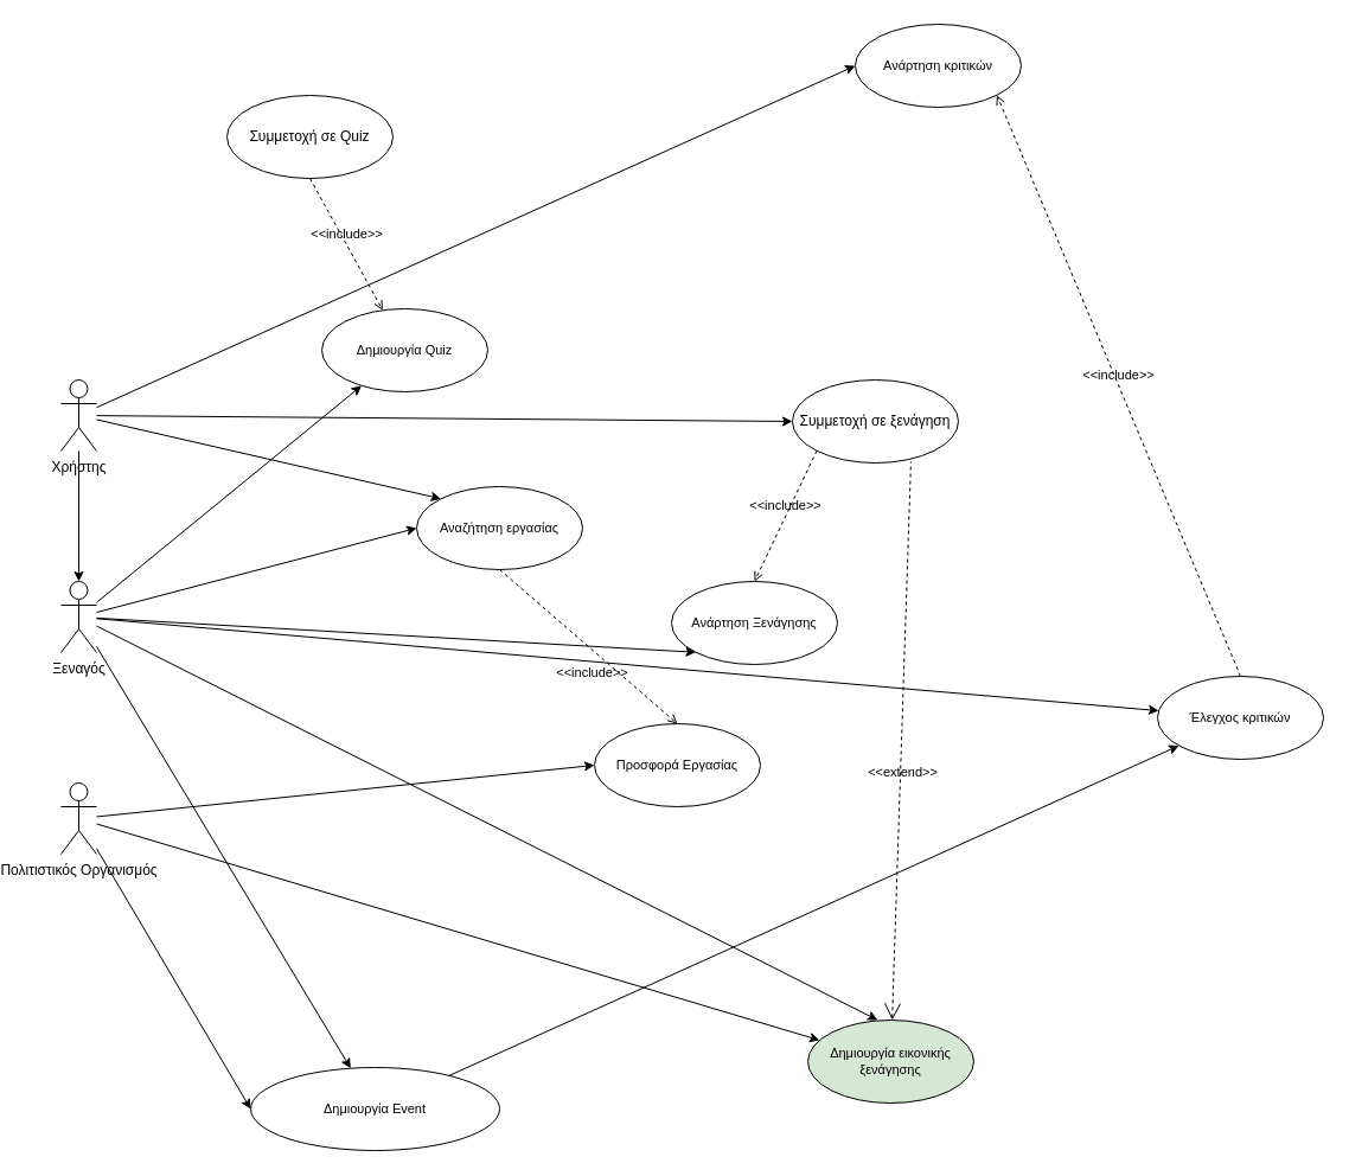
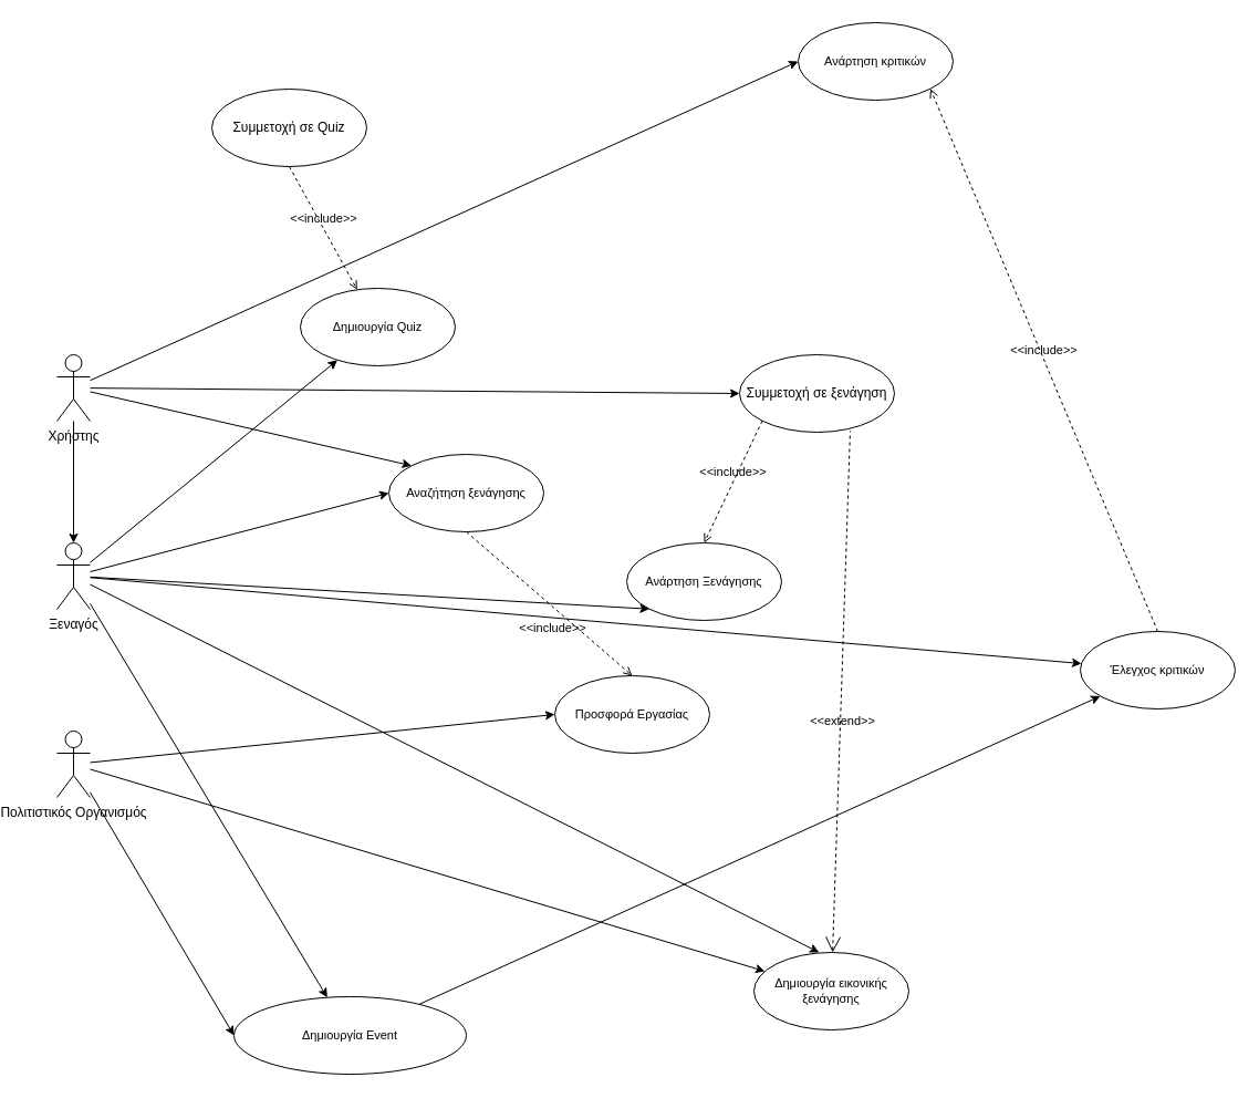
  <mxCell id="0" />
  <mxCell id="1" parent="0" />
  <mxCell id="2" style="rounded=0;orthogonalLoop=1;jettySize=auto;html=1;entryX=0;entryY=0.5;entryDx=0;entryDy=0;" edge="1" parent="1" source="6" target="18"><mxGeometry relative="1" as="geometry" /></mxCell>
  <mxCell id="3" style="rounded=0;orthogonalLoop=1;jettySize=auto;html=1;" edge="1" parent="1" source="6" target="13"><mxGeometry relative="1" as="geometry" /></mxCell>
  <mxCell id="4" style="edgeStyle=none;shape=connector;rounded=0;orthogonalLoop=1;jettySize=auto;html=1;entryX=0;entryY=0;entryDx=0;entryDy=0;labelBackgroundColor=default;strokeColor=default;fontFamily=Helvetica;fontSize=11;fontColor=default;endArrow=classic;" edge="1" parent="1" source="6" target="20"><mxGeometry relative="1" as="geometry" /></mxCell>
  <mxCell id="5" style="edgeStyle=none;shape=connector;rounded=0;orthogonalLoop=1;jettySize=auto;html=1;entryX=0;entryY=0.5;entryDx=0;entryDy=0;labelBackgroundColor=default;strokeColor=default;fontFamily=Helvetica;fontSize=11;fontColor=default;endArrow=classic;" edge="1" parent="1" source="6" target="21"><mxGeometry relative="1" as="geometry" /></mxCell>
  <mxCell id="6" value="Χρήστης" style="shape=umlActor;verticalLabelPosition=bottom;verticalAlign=top;html=1;outlineConnect=0;" vertex="1" parent="1"><mxGeometry x="20" y="320" width="30" height="60" as="geometry" /></mxCell>
  <mxCell id="7" style="edgeStyle=none;shape=connector;rounded=0;orthogonalLoop=1;jettySize=auto;html=1;entryX=0;entryY=0.5;entryDx=0;entryDy=0;labelBackgroundColor=default;strokeColor=default;fontFamily=Helvetica;fontSize=11;fontColor=default;endArrow=classic;" edge="1" parent="1" source="13" target="20"><mxGeometry relative="1" as="geometry" /></mxCell>
  <mxCell id="8" style="edgeStyle=none;shape=connector;rounded=0;orthogonalLoop=1;jettySize=auto;html=1;entryX=0.421;entryY=0;entryDx=0;entryDy=0;labelBackgroundColor=default;strokeColor=default;fontFamily=Helvetica;fontSize=11;fontColor=default;endArrow=classic;entryPerimeter=0;" edge="1" parent="1" source="13" target="22"><mxGeometry relative="1" as="geometry" /></mxCell>
  <mxCell id="9" style="edgeStyle=none;shape=connector;rounded=0;orthogonalLoop=1;jettySize=auto;html=1;labelBackgroundColor=default;strokeColor=default;fontFamily=Helvetica;fontSize=11;fontColor=default;endArrow=classic;" edge="1" parent="1" source="13" target="25"><mxGeometry relative="1" as="geometry" /></mxCell>
  <mxCell id="10" style="edgeStyle=none;shape=connector;rounded=0;orthogonalLoop=1;jettySize=auto;html=1;labelBackgroundColor=default;strokeColor=default;fontFamily=Helvetica;fontSize=11;fontColor=default;endArrow=classic;" edge="1" parent="1" source="13" target="26"><mxGeometry relative="1" as="geometry" /></mxCell>
  <mxCell id="11" style="edgeStyle=none;shape=connector;rounded=0;orthogonalLoop=1;jettySize=auto;html=1;labelBackgroundColor=default;strokeColor=default;fontFamily=Helvetica;fontSize=11;fontColor=default;endArrow=classic;" edge="1" parent="1" source="13" target="30"><mxGeometry relative="1" as="geometry" /></mxCell>
  <mxCell id="12" style="edgeStyle=none;shape=connector;rounded=0;orthogonalLoop=1;jettySize=auto;html=1;entryX=0;entryY=1;entryDx=0;entryDy=0;labelBackgroundColor=default;strokeColor=default;fontFamily=Helvetica;fontSize=11;fontColor=default;endArrow=classic;" edge="1" parent="1" source="13" target="33"><mxGeometry relative="1" as="geometry" /></mxCell>
  <mxCell id="13" value="Ξεναγός" style="shape=umlActor;verticalLabelPosition=bottom;verticalAlign=top;html=1;outlineConnect=0;" vertex="1" parent="1"><mxGeometry x="20" y="490" width="30" height="60" as="geometry" /></mxCell>
  <mxCell id="14" style="edgeStyle=none;shape=connector;rounded=0;orthogonalLoop=1;jettySize=auto;html=1;labelBackgroundColor=default;strokeColor=default;fontFamily=Helvetica;fontSize=11;fontColor=default;endArrow=classic;" edge="1" parent="1" source="17" target="22"><mxGeometry relative="1" as="geometry" /></mxCell>
  <mxCell id="15" style="edgeStyle=none;shape=connector;rounded=0;orthogonalLoop=1;jettySize=auto;html=1;entryX=0;entryY=0.5;entryDx=0;entryDy=0;labelBackgroundColor=default;strokeColor=default;fontFamily=Helvetica;fontSize=11;fontColor=default;endArrow=classic;" edge="1" parent="1" source="17" target="25"><mxGeometry relative="1" as="geometry" /></mxCell>
  <mxCell id="16" style="edgeStyle=none;shape=connector;rounded=0;orthogonalLoop=1;jettySize=auto;html=1;entryX=0;entryY=0.5;entryDx=0;entryDy=0;labelBackgroundColor=default;strokeColor=default;fontFamily=Helvetica;fontSize=11;fontColor=default;endArrow=classic;" edge="1" parent="1" source="17" target="28"><mxGeometry relative="1" as="geometry" /></mxCell>
  <mxCell id="17" value="&lt;div&gt;Πολιτιστικός Οργανισμός&lt;/div&gt;&lt;div&gt;&lt;br&gt;&lt;/div&gt;&lt;div&gt;&lt;br&gt;&lt;/div&gt;&lt;div&gt;&lt;br&gt;&lt;/div&gt;&lt;div&gt;&lt;br&gt;&lt;/div&gt;&lt;div&gt;&lt;br&gt;&lt;/div&gt;&lt;div&gt;&lt;br&gt;&lt;/div&gt;&lt;div&gt;&lt;br&gt;&lt;/div&gt;&lt;div&gt;&lt;br&gt;&lt;/div&gt;&lt;div&gt;&lt;br&gt;&lt;/div&gt;" style="shape=umlActor;verticalLabelPosition=bottom;verticalAlign=top;html=1;outlineConnect=0;" vertex="1" parent="1"><mxGeometry x="20" y="660" width="30" height="60" as="geometry" /></mxCell>
  <mxCell id="18" value="Συμμετοχή σε ξενάγηση" style="ellipse;whiteSpace=wrap;html=1;" vertex="1" parent="1"><mxGeometry x="637" y="320" width="140" height="70" as="geometry" /></mxCell>
  <mxCell id="19" value="Συμμετοχή σε Quiz" style="ellipse;whiteSpace=wrap;html=1;" vertex="1" parent="1"><mxGeometry x="160" y="80" width="140" height="70" as="geometry" /></mxCell>
- <mxCell id="20" value="Αναζήτηση εργασίας" style="ellipse;whiteSpace=wrap;html=1;fontFamily=Helvetica;fontSize=11;fontColor=default;" vertex="1" parent="1"><mxGeometry x="320" y="410" width="140" height="70" as="geometry" /></mxCell>
+ <mxCell id="20" value="Αναζήτηση ξενάγησης" style="ellipse;whiteSpace=wrap;html=1;fontFamily=Helvetica;fontSize=11;fontColor=default;" vertex="1" parent="1"><mxGeometry x="320" y="410" width="140" height="70" as="geometry" /></mxCell>
  <mxCell id="21" value="Ανάρτηση κριτικών" style="ellipse;whiteSpace=wrap;html=1;fontFamily=Helvetica;fontSize=11;fontColor=default;" vertex="1" parent="1"><mxGeometry x="690" y="20" width="140" height="70" as="geometry" /></mxCell>
- <mxCell id="22" value="Δημιουργία εικονικής ξενάγησης" style="ellipse;whiteSpace=wrap;html=1;fontFamily=Helvetica;fontSize=11;fontColor=default;fillColor=#d5e8d4;" vertex="1" parent="1"><mxGeometry x="650" y="860" width="140" height="70" as="geometry" /></mxCell>
+ <mxCell id="22" value="Δημιουργία εικονικής ξενάγησης" style="ellipse;whiteSpace=wrap;html=1;fontFamily=Helvetica;fontSize=11;fontColor=default;" vertex="1" parent="1"><mxGeometry x="650" y="860" width="140" height="70" as="geometry" /></mxCell>
  <mxCell id="23" value="&amp;lt;&amp;lt;extend&amp;gt;&amp;gt;" style="edgeStyle=none;html=1;startArrow=open;endArrow=none;startSize=12;verticalAlign=bottom;dashed=1;labelBackgroundColor=none;rounded=0;strokeColor=default;fontFamily=Helvetica;fontSize=11;fontColor=default;shape=connector;entryX=0.714;entryY=0.986;entryDx=0;entryDy=0;entryPerimeter=0;" edge="1" parent="1" source="22" target="18"><mxGeometry x="-0.15" y="-2" width="160" relative="1" as="geometry"><mxPoint x="470" y="660" as="sourcePoint" /><mxPoint x="630" y="660" as="targetPoint" /><mxPoint as="offset" /></mxGeometry></mxCell>
  <mxCell id="24" style="edgeStyle=none;shape=connector;rounded=0;orthogonalLoop=1;jettySize=auto;html=1;labelBackgroundColor=default;strokeColor=default;fontFamily=Helvetica;fontSize=11;fontColor=default;endArrow=classic;" edge="1" parent="1" source="25" target="30"><mxGeometry relative="1" as="geometry" /></mxCell>
  <mxCell id="25" value="Δημιουργία Event" style="ellipse;whiteSpace=wrap;html=1;fontFamily=Helvetica;fontSize=11;fontColor=default;" vertex="1" parent="1"><mxGeometry x="180" y="900" width="210" height="70" as="geometry" /></mxCell>
  <mxCell id="26" value="Δημιουργία Quiz" style="ellipse;whiteSpace=wrap;html=1;fontFamily=Helvetica;fontSize=11;fontColor=default;" vertex="1" parent="1"><mxGeometry x="240" y="260" width="140" height="70" as="geometry" /></mxCell>
  <mxCell id="27" value="&amp;lt;&amp;lt;include&amp;gt;&amp;gt;" style="edgeStyle=none;html=1;endArrow=open;verticalAlign=bottom;dashed=1;labelBackgroundColor=none;rounded=0;strokeColor=default;fontFamily=Helvetica;fontSize=11;fontColor=default;shape=connector;exitX=0.5;exitY=1;exitDx=0;exitDy=0;" edge="1" parent="1" source="19" target="26"><mxGeometry width="160" relative="1" as="geometry"><mxPoint x="520" y="350" as="sourcePoint" /><mxPoint x="680" y="350" as="targetPoint" /></mxGeometry></mxCell>
  <mxCell id="28" value="Προσφορά Εργασίας" style="ellipse;whiteSpace=wrap;html=1;fontFamily=Helvetica;fontSize=11;fontColor=default;" vertex="1" parent="1"><mxGeometry x="470" y="610" width="140" height="70" as="geometry" /></mxCell>
  <mxCell id="29" value="&amp;lt;&amp;lt;include&amp;gt;&amp;gt;" style="edgeStyle=none;html=1;endArrow=open;verticalAlign=bottom;dashed=1;labelBackgroundColor=none;rounded=0;strokeColor=default;fontFamily=Helvetica;fontSize=11;fontColor=default;shape=connector;exitX=0.5;exitY=1;exitDx=0;exitDy=0;entryX=0.5;entryY=0;entryDx=0;entryDy=0;" edge="1" parent="1" source="20" target="28"><mxGeometry x="0.226" y="-21" width="160" relative="1" as="geometry"><mxPoint x="370" y="590" as="sourcePoint" /><mxPoint x="530" y="590" as="targetPoint" /><mxPoint as="offset" /></mxGeometry></mxCell>
  <mxCell id="30" value="Έλεγχος κριτικών" style="ellipse;whiteSpace=wrap;html=1;fontFamily=Helvetica;fontSize=11;fontColor=default;" vertex="1" parent="1"><mxGeometry x="945" y="570" width="140" height="70" as="geometry" /></mxCell>
  <mxCell id="31" style="edgeStyle=none;shape=connector;rounded=0;orthogonalLoop=1;jettySize=auto;html=1;exitX=1;exitY=1;exitDx=0;exitDy=0;labelBackgroundColor=default;strokeColor=default;fontFamily=Helvetica;fontSize=11;fontColor=default;endArrow=classic;" edge="1" parent="1" source="18" target="18"><mxGeometry relative="1" as="geometry" /></mxCell>
  <mxCell id="32" value="&amp;lt;&amp;lt;include&amp;gt;&amp;gt;" style="edgeStyle=none;html=1;endArrow=open;verticalAlign=bottom;dashed=1;labelBackgroundColor=none;rounded=0;strokeColor=default;fontFamily=Helvetica;fontSize=11;fontColor=default;shape=connector;exitX=0.5;exitY=0;exitDx=0;exitDy=0;entryX=1;entryY=1;entryDx=0;entryDy=0;" edge="1" parent="1" source="30" target="21"><mxGeometry width="160" relative="1" as="geometry"><mxPoint x="910" y="500" as="sourcePoint" /><mxPoint x="1070" y="500" as="targetPoint" /></mxGeometry></mxCell>
  <mxCell id="33" value="Ανάρτηση Ξενάγησης" style="ellipse;whiteSpace=wrap;html=1;fontFamily=Helvetica;fontSize=11;fontColor=default;" vertex="1" parent="1"><mxGeometry x="535" y="490" width="140" height="70" as="geometry" /></mxCell>
  <mxCell id="34" value="&amp;lt;&amp;lt;include&amp;gt;&amp;gt;" style="edgeStyle=none;html=1;endArrow=open;verticalAlign=bottom;dashed=1;labelBackgroundColor=none;rounded=0;strokeColor=default;fontFamily=Helvetica;fontSize=11;fontColor=default;shape=connector;exitX=0;exitY=1;exitDx=0;exitDy=0;entryX=0.5;entryY=0;entryDx=0;entryDy=0;" edge="1" parent="1" source="18" target="33"><mxGeometry width="160" relative="1" as="geometry"><mxPoint x="480" y="400" as="sourcePoint" /><mxPoint x="640" y="400" as="targetPoint" /></mxGeometry></mxCell>
